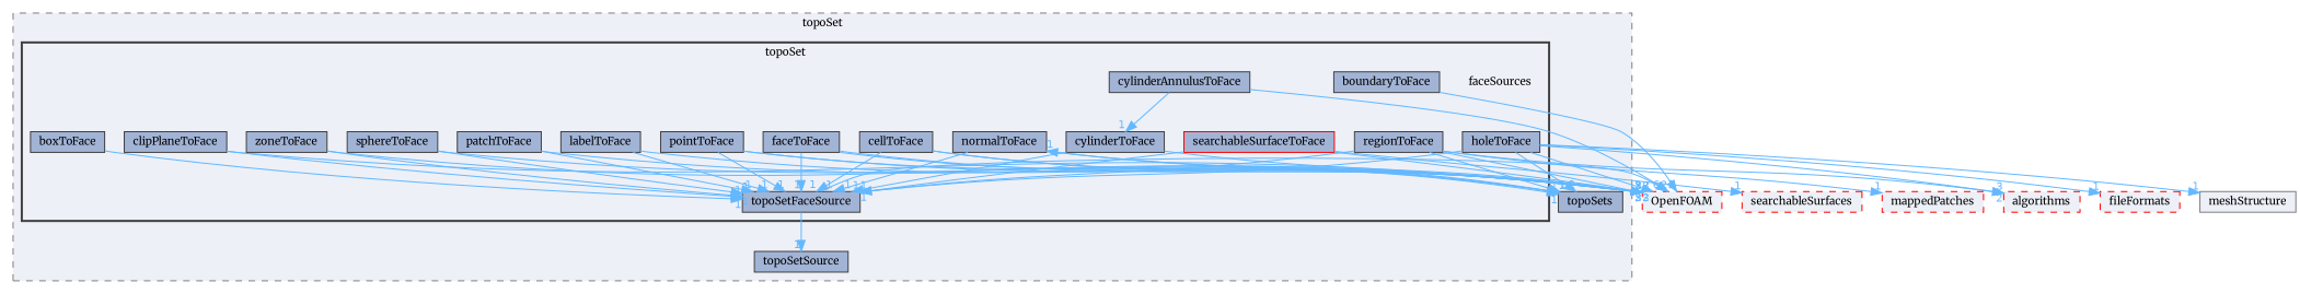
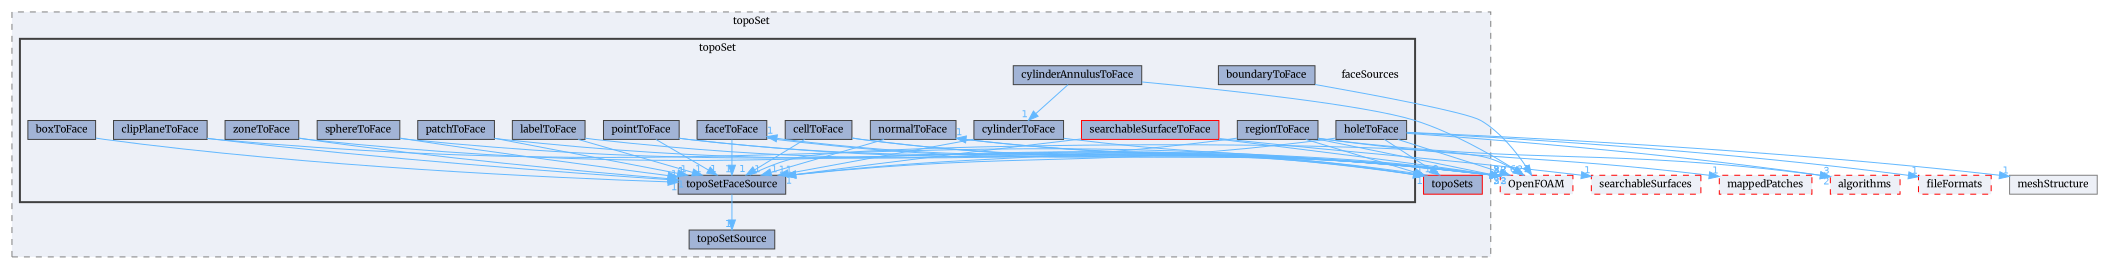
  digraph {
    compound=true
    fontname=Merriweather
    node [fontname=Merriweather fontsize=10 shape=box color=grey25 fillcolor="#a2b4d6" style=filled]
    edge [color=steelblue1 fontcolor=steelblue1 fontname=Merriweather fontsize=10 headlabel=1 labeldistance=1.5 labelfontname=Helvetica labelfontsize=10]
    n1 [height=0.2 label=faceSources shape=plaintext width=0.4 color="" fillcolor="" style=""]
    n2 [height=0.2 label=boundaryToFace width=0.4]
    n3 [height=0.2 label=boxToFace width=0.4]
    n4 [height=0.2 label=cellToFace width=0.4]
    n5 [height=0.2 label=clipPlaneToFace width=0.4]
    n6 [height=0.2 label=cylinderAnnulusToFace width=0.4]
    n7 [height=0.2 label=cylinderToFace width=0.4]
    n8 [height=0.2 label=faceToFace width=0.4]
    n9 [height=0.2 label=holeToFace width=0.4]
    n10 [height=0.2 label=labelToFace width=0.4]
    n11 [height=0.2 label=normalToFace width=0.4]
    n12 [height=0.2 label=patchToFace width=0.4]
    n13 [height=0.2 label=pointToFace width=0.4]
    n14 [height=0.2 label=regionToFace width=0.4]
    n15 [color=red height=0.2 label=searchableSurfaceToFace width=0.4]
    n16 [height=0.2 label=sphereToFace width=0.4]
    n17 [height=0.2 label=topoSetFaceSource width=0.4]
    n18 [height=0.2 label=zoneToFace width=0.4]
-   n19 [height=0.2 label=topoSets width=0.4]
+   n19 [color=red height=0.2 label=topoSets width=0.4]
    n20 [height=0.2 label=topoSetSource width=0.4]
    n21 [color=red fillcolor="#edf0f7" height=0.2 label=OpenFOAM style="filled,dashed" width=0.4]
    n22 [color=red fillcolor="#edf0f7" height=0.2 label=fileFormats style="filled,dashed" width=0.4]
    n23 [color=grey50 fillcolor="#edf0f7" height=0.2 label=meshStructure width=0.4]
    n24 [color=red fillcolor="#edf0f7" height=0.2 label=algorithms style="filled,dashed" width=0.4]
    n25 [color=red fillcolor="#edf0f7" height=0.2 label=mappedPatches style="filled,dashed" width=0.4]
    n26 [color=red fillcolor="#edf0f7" height=0.2 label=searchableSurfaces style="filled,dashed" width=0.4]
    subgraph cluster_1 {
      bgcolor="#edf0f7"
      fontsize=10
      label=topoSet
      pencolor=grey50
      style="filled,dashed"
      n19
      n20
      subgraph cluster_2 {
        bgcolor="#edf0f7"
        fontsize=10
        label=topoSet
        pencolor=grey25
        style="filled,bold"
        n1
        n2
        n3
        n4
        n5
        n6
        n7
        n8
        n9
        n10
        n11
        n12
        n13
        n14
        n15
        n16
        n17
        n18
      }
    }
    n2 -> n21 [headlabel=2]
    n3 -> n17
    n4 -> n17
    n4 -> n19
    n4 -> n21 [headlabel=5]
    n5 -> n17
    n5 -> n21 [headlabel=3]
    n6 -> n7
    n6 -> n21 [headlabel=2]
    n7 -> n17
    n7 -> n21 [headlabel=2]
    n8 -> n17
-   n8 -> n19
+   n19 -> n8
    n8 -> n21 [headlabel=2]
    n9 -> n17
    n9 -> n19 [headlabel=2]
    n9 -> n21 [headlabel=6]
    n9 -> n22
    n9 -> n23
    n9 -> n24 [headlabel=3]
    n10 -> n17
    n10 -> n21 [headlabel=2]
    n11 -> n17
    n11 -> n21 [headlabel=2]
    n12 -> n17
    n12 -> n21 [headlabel=3]
    n13 -> n17
    n13 -> n19
    n13 -> n21 [headlabel=3]
    n14 -> n17
    n14 -> n19
    n14 -> n21 [headlabel=5]
    n14 -> n24 [headlabel=2]
    n14 -> n25
    n15 -> n17
    n15 -> n21 [headlabel=3]
    n15 -> n26
    n16 -> n17
    n16 -> n21 [headlabel=2]
    n17 -> n20
    n17 -> n21
    n18 -> n17
    n18 -> n21 [headlabel=3]
    n19 -> n11
  }
